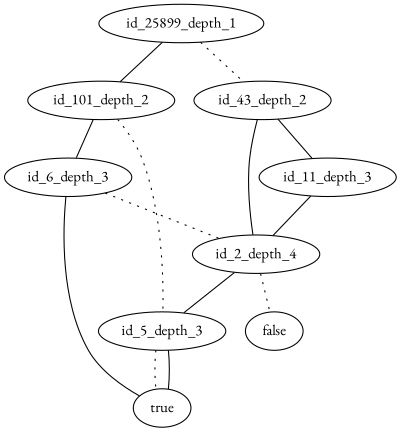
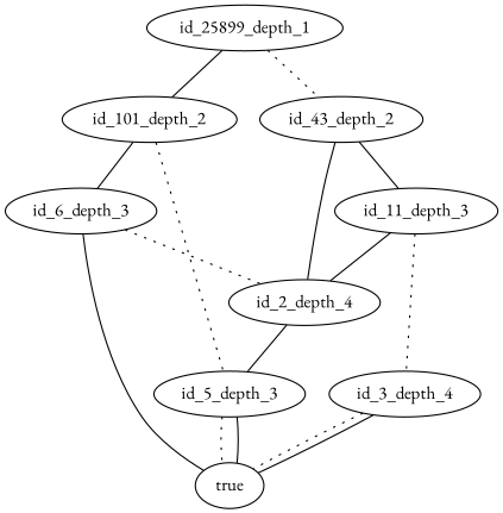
  graph {
    fontname="EB Garamond"
    node [fontname="EB Garamond"]
    edge [fontname="EB Garamond"]
    id_6_depth_3
    id_2_depth_4
    true
-   false
    id_5_depth_3
    id_101_depth_2
+   id_3_depth_4
    id_11_depth_3
    id_43_depth_2
    id_25899_depth_1
    id_6_depth_3 -- id_2_depth_4 [style=dotted]
    id_6_depth_3 -- true
-   id_2_depth_4 -- false [style=dotted]
    id_2_depth_4 -- id_5_depth_3
    id_5_depth_3 -- true [style=dotted]
    id_5_depth_3 -- true
    id_101_depth_2 -- id_6_depth_3
    id_101_depth_2 -- id_5_depth_3 [style=dotted]
+   id_3_depth_4 -- true [style=dotted]
+   id_3_depth_4 -- true
    id_11_depth_3 -- id_2_depth_4
+   id_11_depth_3 -- id_3_depth_4 [style=dotted]
    id_43_depth_2 -- id_2_depth_4
    id_43_depth_2 -- id_11_depth_3 [style=solid]
    id_25899_depth_1 -- id_101_depth_2
    id_25899_depth_1 -- id_43_depth_2 [style=dotted]
  }
